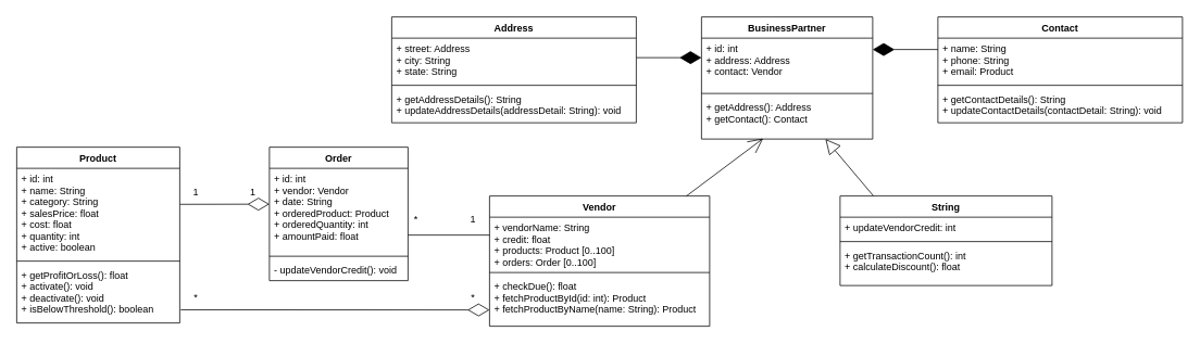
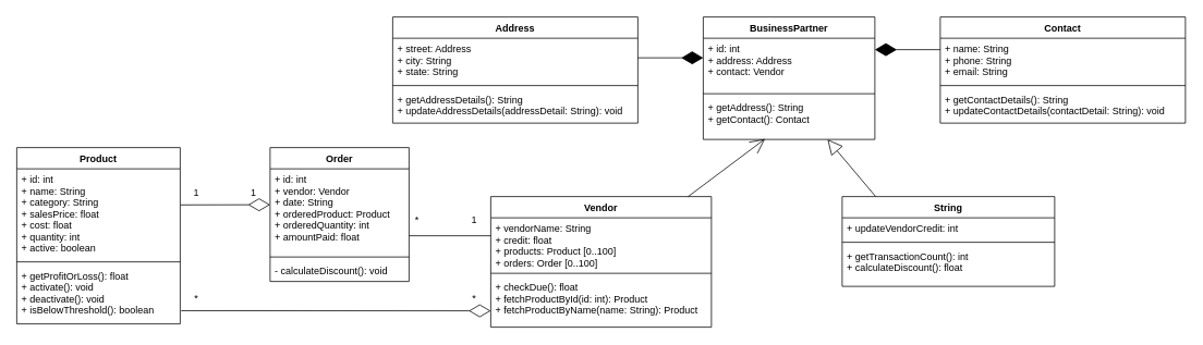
  <mxCell id="0" />
  <mxCell id="1" parent="0" />
  <mxCell id="2" value="Product" style="swimlane;fontStyle=1;align=center;verticalAlign=top;childLayout=stackLayout;horizontal=1;startSize=26;horizontalStack=0;resizeParent=1;resizeParentMax=0;resizeLast=0;collapsible=1;marginBottom=0;" vertex="1" parent="1"><mxGeometry x="20" y="180" width="200" height="216" as="geometry" /></mxCell>
  <mxCell id="3" value="+ id: int&#10;+ name: String&#10;+ category: String&#10;+ salesPrice: float&#10;+ cost: float&#10;+ quantity: int&#10;+ active: boolean" style="text;strokeColor=none;fillColor=none;align=left;verticalAlign=top;spacingLeft=4;spacingRight=4;overflow=hidden;rotatable=0;points=[[0,0.5],[1,0.5]];portConstraint=eastwest;" vertex="1" parent="2"><mxGeometry y="26" width="200" height="110" as="geometry" /></mxCell>
  <mxCell id="4" value="" style="line;strokeWidth=1;fillColor=none;align=left;verticalAlign=middle;spacingTop=-1;spacingLeft=3;spacingRight=3;rotatable=0;labelPosition=right;points=[];portConstraint=eastwest;strokeColor=inherit;" vertex="1" parent="2"><mxGeometry y="136" width="200" height="8" as="geometry" /></mxCell>
  <mxCell id="5" value="+ getProfitOrLoss(): float&#10;+ activate(): void&#10;+ deactivate(): void&#10;+ isBelowThreshold(): boolean&#10;" style="text;strokeColor=none;fillColor=none;align=left;verticalAlign=top;spacingLeft=4;spacingRight=4;overflow=hidden;rotatable=0;points=[[0,0.5],[1,0.5]];portConstraint=eastwest;" vertex="1" parent="2"><mxGeometry y="144" width="200" height="72" as="geometry" /></mxCell>
  <mxCell id="6" value="Order" style="swimlane;fontStyle=1;align=center;verticalAlign=top;childLayout=stackLayout;horizontal=1;startSize=26;horizontalStack=0;resizeParent=1;resizeParentMax=0;resizeLast=0;collapsible=1;marginBottom=0;" vertex="1" parent="1"><mxGeometry x="330" y="180" width="170" height="164" as="geometry" /></mxCell>
  <mxCell id="7" value="+ id: int&#10;+ vendor: Vendor&#10;+ date: String&#10;+ orderedProduct: Product&#10;+ orderedQuantity: int&#10;+ amountPaid: float" style="text;strokeColor=none;fillColor=none;align=left;verticalAlign=top;spacingLeft=4;spacingRight=4;overflow=hidden;rotatable=0;points=[[0,0.5],[1,0.5]];portConstraint=eastwest;" vertex="1" parent="6"><mxGeometry y="26" width="170" height="104" as="geometry" /></mxCell>
  <mxCell id="8" value="" style="line;strokeWidth=1;fillColor=none;align=left;verticalAlign=middle;spacingTop=-1;spacingLeft=3;spacingRight=3;rotatable=0;labelPosition=right;points=[];portConstraint=eastwest;strokeColor=inherit;" vertex="1" parent="6"><mxGeometry y="130" width="170" height="8" as="geometry" /></mxCell>
- <mxCell id="9" value="- updateVendorCredit(): void" style="text;strokeColor=none;fillColor=none;align=left;verticalAlign=top;spacingLeft=4;spacingRight=4;overflow=hidden;rotatable=0;points=[[0,0.5],[1,0.5]];portConstraint=eastwest;" vertex="1" parent="6"><mxGeometry y="138" width="170" height="26" as="geometry" /></mxCell>
+ <mxCell id="9" value="- calculateDiscount(): void" style="text;strokeColor=none;fillColor=none;align=left;verticalAlign=top;spacingLeft=4;spacingRight=4;overflow=hidden;rotatable=0;points=[[0,0.5],[1,0.5]];portConstraint=eastwest;" vertex="1" parent="6"><mxGeometry y="138" width="170" height="26" as="geometry" /></mxCell>
  <mxCell id="10" value="" style="endArrow=diamondThin;endFill=0;endSize=24;html=1;rounded=0;exitX=1.002;exitY=0.402;exitDx=0;exitDy=0;exitPerimeter=0;" edge="1" parent="1" source="3"><mxGeometry width="160" relative="1" as="geometry"><mxPoint x="170" y="250" as="sourcePoint" /><mxPoint x="330" y="250" as="targetPoint" /></mxGeometry></mxCell>
  <mxCell id="11" value="Vendor" style="swimlane;fontStyle=1;align=center;verticalAlign=top;childLayout=stackLayout;horizontal=1;startSize=26;horizontalStack=0;resizeParent=1;resizeParentMax=0;resizeLast=0;collapsible=1;marginBottom=0;" vertex="1" parent="1"><mxGeometry x="600" y="240" width="270" height="160" as="geometry" /></mxCell>
  <mxCell id="12" value="+ vendorName: String&#10;+ credit: float&#10;+ products: Product [0..100]&#10;+ orders: Order [0..100]" style="text;strokeColor=none;fillColor=none;align=left;verticalAlign=top;spacingLeft=4;spacingRight=4;overflow=hidden;rotatable=0;points=[[0,0.5],[1,0.5]];portConstraint=eastwest;" vertex="1" parent="11"><mxGeometry y="26" width="270" height="64" as="geometry" /></mxCell>
  <mxCell id="13" value="" style="line;strokeWidth=1;fillColor=none;align=left;verticalAlign=middle;spacingTop=-1;spacingLeft=3;spacingRight=3;rotatable=0;labelPosition=right;points=[];portConstraint=eastwest;strokeColor=inherit;" vertex="1" parent="11"><mxGeometry y="90" width="270" height="8" as="geometry" /></mxCell>
  <mxCell id="14" value="+ checkDue(): float&#10;+ fetchProductById(id: int): Product&#10;+ fetchProductByName(name: String): Product" style="text;strokeColor=none;fillColor=none;align=left;verticalAlign=top;spacingLeft=4;spacingRight=4;overflow=hidden;rotatable=0;points=[[0,0.5],[1,0.5]];portConstraint=eastwest;" vertex="1" parent="11"><mxGeometry y="98" width="270" height="62" as="geometry" /></mxCell>
  <mxCell id="15" value="1" style="text;html=1;strokeColor=none;fillColor=none;align=center;verticalAlign=middle;whiteSpace=wrap;rounded=0;" vertex="1" parent="1"><mxGeometry x="210" y="220" width="60" height="30" as="geometry" /></mxCell>
  <mxCell id="16" value="1" style="text;html=1;strokeColor=none;fillColor=none;align=center;verticalAlign=middle;whiteSpace=wrap;rounded=0;" vertex="1" parent="1"><mxGeometry x="280" y="220" width="60" height="30" as="geometry" /></mxCell>
  <mxCell id="17" value="" style="endArrow=diamondThin;endFill=0;endSize=24;html=1;rounded=0;exitX=1.006;exitY=0.775;exitDx=0;exitDy=0;exitPerimeter=0;" edge="1" parent="1" source="5"><mxGeometry width="160" relative="1" as="geometry"><mxPoint x="500" y="380" as="sourcePoint" /><mxPoint x="600" y="380" as="targetPoint" /></mxGeometry></mxCell>
  <mxCell id="18" value="*" style="text;html=1;strokeColor=none;fillColor=none;align=center;verticalAlign=middle;whiteSpace=wrap;rounded=0;" vertex="1" parent="1"><mxGeometry x="210" y="350" width="60" height="30" as="geometry" /></mxCell>
  <mxCell id="19" value="*" style="text;html=1;strokeColor=none;fillColor=none;align=center;verticalAlign=middle;whiteSpace=wrap;rounded=0;" vertex="1" parent="1"><mxGeometry x="550" y="350" width="60" height="30" as="geometry" /></mxCell>
  <mxCell id="20" value="" style="line;strokeWidth=1;fillColor=none;align=left;verticalAlign=middle;spacingTop=-1;spacingLeft=3;spacingRight=3;rotatable=0;labelPosition=right;points=[];portConstraint=eastwest;strokeColor=inherit;" vertex="1" parent="1"><mxGeometry x="500" y="284" width="100" height="8" as="geometry" /></mxCell>
  <mxCell id="21" value="1" style="text;html=1;strokeColor=none;fillColor=none;align=center;verticalAlign=middle;whiteSpace=wrap;rounded=0;" vertex="1" parent="1"><mxGeometry x="550" y="254" width="60" height="30" as="geometry" /></mxCell>
  <mxCell id="22" value="*" style="text;html=1;strokeColor=none;fillColor=none;align=center;verticalAlign=middle;whiteSpace=wrap;rounded=0;" vertex="1" parent="1"><mxGeometry x="480" y="254" width="60" height="30" as="geometry" /></mxCell>
  <mxCell id="23" value="String" style="swimlane;fontStyle=1;align=center;verticalAlign=top;childLayout=stackLayout;horizontal=1;startSize=26;horizontalStack=0;resizeParent=1;resizeParentMax=0;resizeLast=0;collapsible=1;marginBottom=0;" vertex="1" parent="1"><mxGeometry x="1030" y="240" width="260" height="110" as="geometry" /></mxCell>
  <mxCell id="24" value="+ updateVendorCredit: int" style="text;strokeColor=none;fillColor=none;align=left;verticalAlign=top;spacingLeft=4;spacingRight=4;overflow=hidden;rotatable=0;points=[[0,0.5],[1,0.5]];portConstraint=eastwest;" vertex="1" parent="23"><mxGeometry y="26" width="260" height="26" as="geometry" /></mxCell>
  <mxCell id="25" value="" style="line;strokeWidth=1;fillColor=none;align=left;verticalAlign=middle;spacingTop=-1;spacingLeft=3;spacingRight=3;rotatable=0;labelPosition=right;points=[];portConstraint=eastwest;strokeColor=inherit;" vertex="1" parent="23"><mxGeometry y="52" width="260" height="8" as="geometry" /></mxCell>
  <mxCell id="26" value="+ getTransactionCount(): int&#10;+ calculateDiscount(): float" style="text;strokeColor=none;fillColor=none;align=left;verticalAlign=top;spacingLeft=4;spacingRight=4;overflow=hidden;rotatable=0;points=[[0,0.5],[1,0.5]];portConstraint=eastwest;" vertex="1" parent="23"><mxGeometry y="60" width="260" height="50" as="geometry" /></mxCell>
  <mxCell id="27" value="BusinessPartner" style="swimlane;fontStyle=1;align=center;verticalAlign=top;childLayout=stackLayout;horizontal=1;startSize=26;horizontalStack=0;resizeParent=1;resizeParentMax=0;resizeLast=0;collapsible=1;marginBottom=0;" vertex="1" parent="1"><mxGeometry x="860" y="20" width="210" height="150" as="geometry" /></mxCell>
  <mxCell id="28" value="+ id: int&#10;+ address: Address&#10;+ contact: Vendor" style="text;strokeColor=none;fillColor=none;align=left;verticalAlign=top;spacingLeft=4;spacingRight=4;overflow=hidden;rotatable=0;points=[[0,0.5],[1,0.5]];portConstraint=eastwest;" vertex="1" parent="27"><mxGeometry y="26" width="210" height="64" as="geometry" /></mxCell>
  <mxCell id="29" value="" style="line;strokeWidth=1;fillColor=none;align=left;verticalAlign=middle;spacingTop=-1;spacingLeft=3;spacingRight=3;rotatable=0;labelPosition=right;points=[];portConstraint=eastwest;strokeColor=inherit;" vertex="1" parent="27"><mxGeometry y="90" width="210" height="8" as="geometry" /></mxCell>
- <mxCell id="30" value="+ getAddress(): Address&#10;+ getContact(): Contact" style="text;strokeColor=none;fillColor=none;align=left;verticalAlign=top;spacingLeft=4;spacingRight=4;overflow=hidden;rotatable=0;points=[[0,0.5],[1,0.5]];portConstraint=eastwest;" vertex="1" parent="27"><mxGeometry y="98" width="210" height="52" as="geometry" /></mxCell>
+ <mxCell id="30" value="+ getAddress(): String&#10;+ getContact(): Contact" style="text;strokeColor=none;fillColor=none;align=left;verticalAlign=top;spacingLeft=4;spacingRight=4;overflow=hidden;rotatable=0;points=[[0,0.5],[1,0.5]];portConstraint=eastwest;" vertex="1" parent="27"><mxGeometry y="98" width="210" height="52" as="geometry" /></mxCell>
  <mxCell id="31" value="" style="endArrow=open;endSize=16;endFill=0;html=1;rounded=0;entryX=0.36;entryY=0.988;entryDx=0;entryDy=0;entryPerimeter=0;" edge="1" parent="1" source="11" target="30"><mxGeometry width="160" relative="1" as="geometry"><mxPoint x="860" y="260" as="sourcePoint" /><mxPoint x="1020" y="260" as="targetPoint" /></mxGeometry></mxCell>
  <mxCell id="32" value="" style="endArrow=block;endSize=16;endFill=0;html=1;rounded=0;entryX=0.36;entryY=0.988;entryDx=0;entryDy=0;entryPerimeter=0;exitX=0.157;exitY=-0.002;exitDx=0;exitDy=0;exitPerimeter=0;" edge="1" parent="1" source="23"><mxGeometry width="160" relative="1" as="geometry"><mxPoint x="917.973" y="240.62" as="sourcePoint" /><mxPoint x="1012.03" y="169.996" as="targetPoint" /></mxGeometry></mxCell>
  <mxCell id="33" value="Address" style="swimlane;fontStyle=1;align=center;verticalAlign=top;childLayout=stackLayout;horizontal=1;startSize=26;horizontalStack=0;resizeParent=1;resizeParentMax=0;resizeLast=0;collapsible=1;marginBottom=0;" vertex="1" parent="1"><mxGeometry x="480" y="20" width="300" height="130" as="geometry" /></mxCell>
  <mxCell id="34" value="+ street: Address&#10;+ city: String&#10;+ state: String" style="text;strokeColor=none;fillColor=none;align=left;verticalAlign=top;spacingLeft=4;spacingRight=4;overflow=hidden;rotatable=0;points=[[0,0.5],[1,0.5]];portConstraint=eastwest;" vertex="1" parent="33"><mxGeometry y="26" width="300" height="54" as="geometry" /></mxCell>
  <mxCell id="35" value="" style="line;strokeWidth=1;fillColor=none;align=left;verticalAlign=middle;spacingTop=-1;spacingLeft=3;spacingRight=3;rotatable=0;labelPosition=right;points=[];portConstraint=eastwest;strokeColor=inherit;" vertex="1" parent="33"><mxGeometry y="80" width="300" height="8" as="geometry" /></mxCell>
  <mxCell id="36" value="+ getAddressDetails(): String&#10;+ updateAddressDetails(addressDetail: String): void" style="text;strokeColor=none;fillColor=none;align=left;verticalAlign=top;spacingLeft=4;spacingRight=4;overflow=hidden;rotatable=0;points=[[0,0.5],[1,0.5]];portConstraint=eastwest;" vertex="1" parent="33"><mxGeometry y="88" width="300" height="42" as="geometry" /></mxCell>
  <mxCell id="37" value="Contact" style="swimlane;fontStyle=1;align=center;verticalAlign=top;childLayout=stackLayout;horizontal=1;startSize=26;horizontalStack=0;resizeParent=1;resizeParentMax=0;resizeLast=0;collapsible=1;marginBottom=0;" vertex="1" parent="1"><mxGeometry x="1150" y="20" width="300" height="130" as="geometry" /></mxCell>
- <mxCell id="38" value="+ name: String&#10;+ phone: String&#10;+ email: Product" style="text;strokeColor=none;fillColor=none;align=left;verticalAlign=top;spacingLeft=4;spacingRight=4;overflow=hidden;rotatable=0;points=[[0,0.5],[1,0.5]];portConstraint=eastwest;" vertex="1" parent="37"><mxGeometry y="26" width="300" height="54" as="geometry" /></mxCell>
+ <mxCell id="38" value="+ name: String&#10;+ phone: String&#10;+ email: String" style="text;strokeColor=none;fillColor=none;align=left;verticalAlign=top;spacingLeft=4;spacingRight=4;overflow=hidden;rotatable=0;points=[[0,0.5],[1,0.5]];portConstraint=eastwest;" vertex="1" parent="37"><mxGeometry y="26" width="300" height="54" as="geometry" /></mxCell>
  <mxCell id="39" value="" style="line;strokeWidth=1;fillColor=none;align=left;verticalAlign=middle;spacingTop=-1;spacingLeft=3;spacingRight=3;rotatable=0;labelPosition=right;points=[];portConstraint=eastwest;strokeColor=inherit;" vertex="1" parent="37"><mxGeometry y="80" width="300" height="8" as="geometry" /></mxCell>
  <mxCell id="40" value="+ getContactDetails(): String&#10;+ updateContactDetails(contactDetail: String): void" style="text;strokeColor=none;fillColor=none;align=left;verticalAlign=top;spacingLeft=4;spacingRight=4;overflow=hidden;rotatable=0;points=[[0,0.5],[1,0.5]];portConstraint=eastwest;" vertex="1" parent="37"><mxGeometry y="88" width="300" height="42" as="geometry" /></mxCell>
  <mxCell id="41" value="" style="endArrow=diamondThin;endFill=1;endSize=24;html=1;rounded=0;" edge="1" parent="1"><mxGeometry width="160" relative="1" as="geometry"><mxPoint x="780" y="70" as="sourcePoint" /><mxPoint x="860" y="70" as="targetPoint" /></mxGeometry></mxCell>
  <mxCell id="42" value="" style="endArrow=diamondThin;endFill=1;endSize=24;html=1;rounded=0;" edge="1" parent="1"><mxGeometry width="160" relative="1" as="geometry"><mxPoint x="1150" y="60" as="sourcePoint" /><mxPoint x="1070" y="60" as="targetPoint" /></mxGeometry></mxCell>
